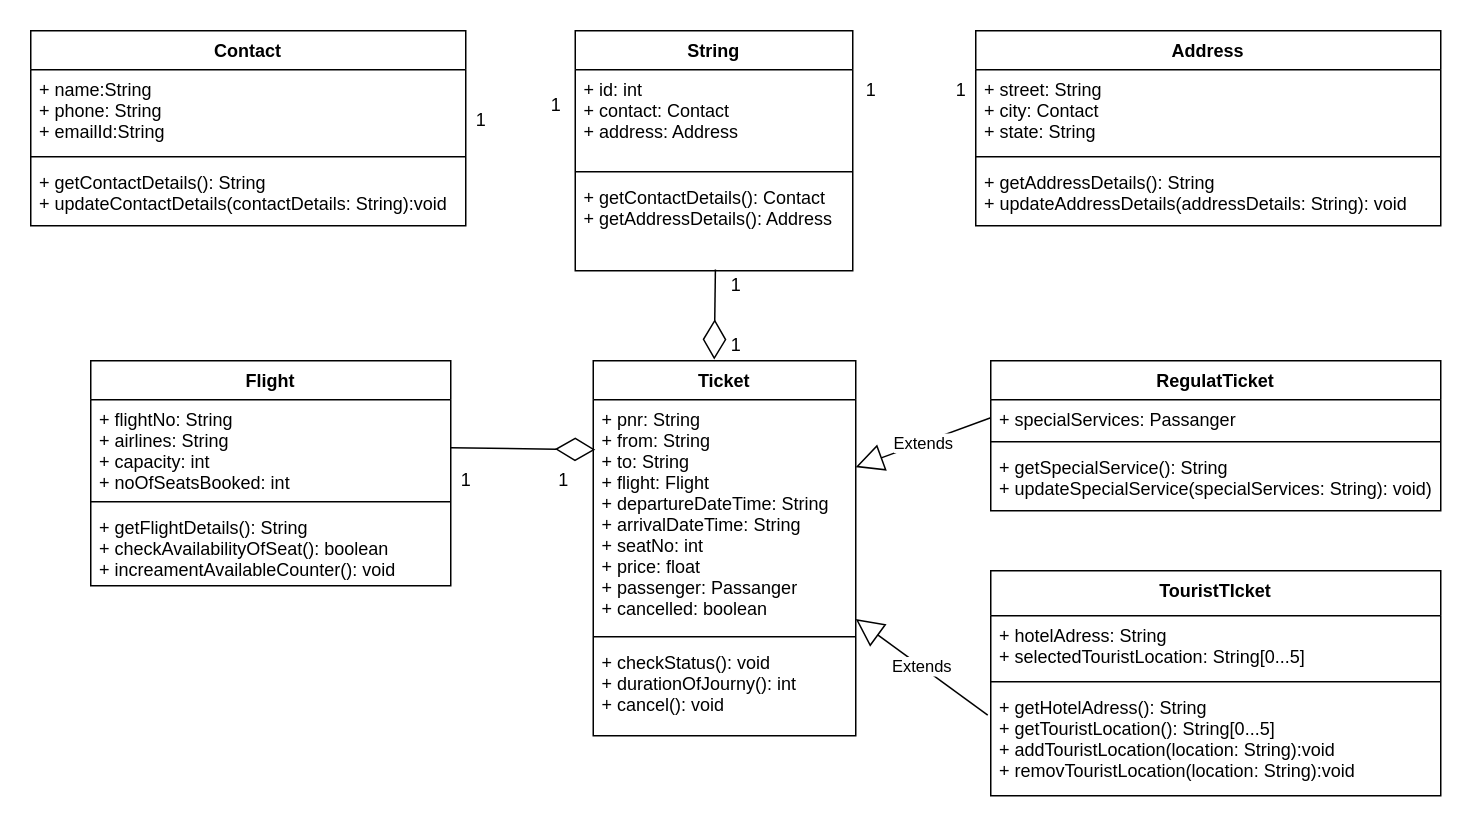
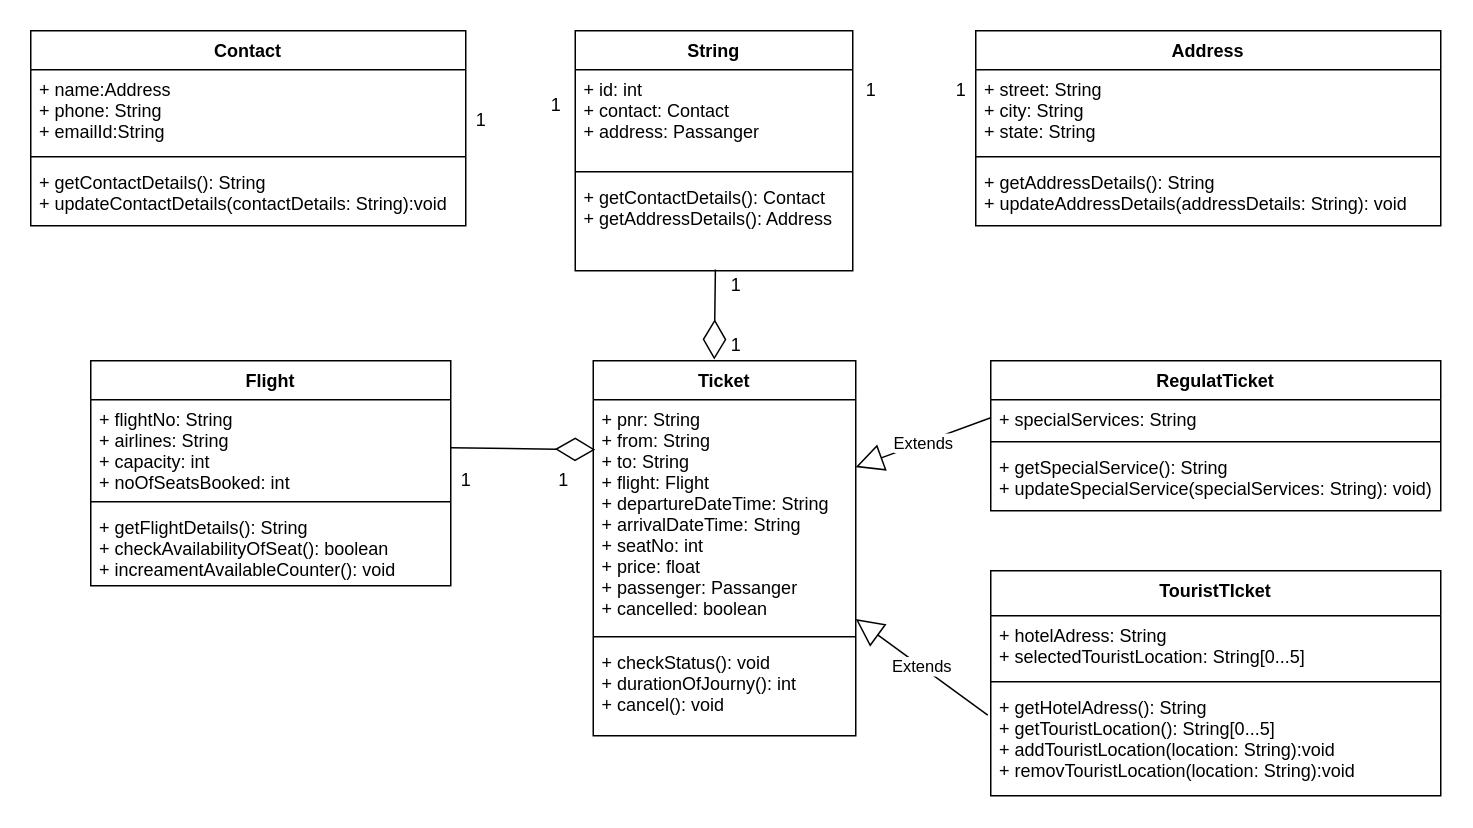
  <mxCell id="0" />
  <mxCell id="1" parent="0" />
  <mxCell id="2" value="Address" style="swimlane;fontStyle=1;align=center;verticalAlign=top;childLayout=stackLayout;horizontal=1;startSize=26;horizontalStack=0;resizeParent=1;resizeParentMax=0;resizeLast=0;collapsible=1;marginBottom=0;" parent="1" vertex="1"><mxGeometry x="650" y="20" width="310" height="130" as="geometry" /></mxCell>
- <mxCell id="3" value="+ street: String&#10;+ city: Contact&#10;+ state: String" style="text;strokeColor=none;fillColor=none;align=left;verticalAlign=top;spacingLeft=4;spacingRight=4;overflow=hidden;rotatable=0;points=[[0,0.5],[1,0.5]];portConstraint=eastwest;" parent="2" vertex="1"><mxGeometry y="26" width="310" height="54" as="geometry" /></mxCell>
+ <mxCell id="3" value="+ street: String&#10;+ city: String&#10;+ state: String" style="text;strokeColor=none;fillColor=none;align=left;verticalAlign=top;spacingLeft=4;spacingRight=4;overflow=hidden;rotatable=0;points=[[0,0.5],[1,0.5]];portConstraint=eastwest;" parent="2" vertex="1"><mxGeometry y="26" width="310" height="54" as="geometry" /></mxCell>
  <mxCell id="4" value="" style="line;strokeWidth=1;fillColor=none;align=left;verticalAlign=middle;spacingTop=-1;spacingLeft=3;spacingRight=3;rotatable=0;labelPosition=right;points=[];portConstraint=eastwest;" parent="2" vertex="1"><mxGeometry y="80" width="310" height="8" as="geometry" /></mxCell>
  <mxCell id="5" value="+ getAddressDetails(): String&#10;+ updateAddressDetails(addressDetails: String): void" style="text;strokeColor=none;fillColor=none;align=left;verticalAlign=top;spacingLeft=4;spacingRight=4;overflow=hidden;rotatable=0;points=[[0,0.5],[1,0.5]];portConstraint=eastwest;" parent="2" vertex="1"><mxGeometry y="88" width="310" height="42" as="geometry" /></mxCell>
  <mxCell id="6" value="String" style="swimlane;fontStyle=1;align=center;verticalAlign=top;childLayout=stackLayout;horizontal=1;startSize=26;horizontalStack=0;resizeParent=1;resizeParentMax=0;resizeLast=0;collapsible=1;marginBottom=0;" parent="1" vertex="1"><mxGeometry x="383" y="20" width="185" height="160" as="geometry" /></mxCell>
- <mxCell id="7" value="+ id: int&#10;+ contact: Contact&#10;+ address: Address&#10;" style="text;strokeColor=none;fillColor=none;align=left;verticalAlign=top;spacingLeft=4;spacingRight=4;overflow=hidden;rotatable=0;points=[[0,0.5],[1,0.5]];portConstraint=eastwest;" parent="6" vertex="1"><mxGeometry y="26" width="185" height="64" as="geometry" /></mxCell>
+ <mxCell id="7" value="+ id: int&#10;+ contact: Contact&#10;+ address: Passanger&#10;" style="text;strokeColor=none;fillColor=none;align=left;verticalAlign=top;spacingLeft=4;spacingRight=4;overflow=hidden;rotatable=0;points=[[0,0.5],[1,0.5]];portConstraint=eastwest;" parent="6" vertex="1"><mxGeometry y="26" width="185" height="64" as="geometry" /></mxCell>
  <mxCell id="8" value="" style="line;strokeWidth=1;fillColor=none;align=left;verticalAlign=middle;spacingTop=-1;spacingLeft=3;spacingRight=3;rotatable=0;labelPosition=right;points=[];portConstraint=eastwest;" parent="6" vertex="1"><mxGeometry y="90" width="185" height="8" as="geometry" /></mxCell>
  <mxCell id="9" value="+ getContactDetails(): Contact&#10;+ getAddressDetails(): Address" style="text;strokeColor=none;fillColor=none;align=left;verticalAlign=top;spacingLeft=4;spacingRight=4;overflow=hidden;rotatable=0;points=[[0,0.5],[1,0.5]];portConstraint=eastwest;" parent="6" vertex="1"><mxGeometry y="98" width="185" height="62" as="geometry" /></mxCell>
  <mxCell id="10" value="Flight" style="swimlane;fontStyle=1;align=center;verticalAlign=top;childLayout=stackLayout;horizontal=1;startSize=26;horizontalStack=0;resizeParent=1;resizeParentMax=0;resizeLast=0;collapsible=1;marginBottom=0;" parent="1" vertex="1"><mxGeometry x="60" y="240" width="240" height="150" as="geometry" /></mxCell>
  <mxCell id="11" value="+ flightNo: String&#10;+ airlines: String&#10;+ capacity: int&#10;+ noOfSeatsBooked: int&#10;" style="text;strokeColor=none;fillColor=none;align=left;verticalAlign=top;spacingLeft=4;spacingRight=4;overflow=hidden;rotatable=0;points=[[0,0.5],[1,0.5]];portConstraint=eastwest;" parent="10" vertex="1"><mxGeometry y="26" width="240" height="64" as="geometry" /></mxCell>
  <mxCell id="12" value="" style="line;strokeWidth=1;fillColor=none;align=left;verticalAlign=middle;spacingTop=-1;spacingLeft=3;spacingRight=3;rotatable=0;labelPosition=right;points=[];portConstraint=eastwest;" parent="10" vertex="1"><mxGeometry y="90" width="240" height="8" as="geometry" /></mxCell>
  <mxCell id="13" value="+ getFlightDetails(): String&#10;+ checkAvailabilityOfSeat(): boolean&#10;+ increamentAvailableCounter(): void" style="text;strokeColor=none;fillColor=none;align=left;verticalAlign=top;spacingLeft=4;spacingRight=4;overflow=hidden;rotatable=0;points=[[0,0.5],[1,0.5]];portConstraint=eastwest;" parent="10" vertex="1"><mxGeometry y="98" width="240" height="52" as="geometry" /></mxCell>
  <mxCell id="14" value="RegulatTicket" style="swimlane;fontStyle=1;align=center;verticalAlign=top;childLayout=stackLayout;horizontal=1;startSize=26;horizontalStack=0;resizeParent=1;resizeParentMax=0;resizeLast=0;collapsible=1;marginBottom=0;" parent="1" vertex="1"><mxGeometry x="660" y="240" width="300" height="100" as="geometry" /></mxCell>
- <mxCell id="15" value="+ specialServices: Passanger" style="text;strokeColor=none;fillColor=none;align=left;verticalAlign=top;spacingLeft=4;spacingRight=4;overflow=hidden;rotatable=0;points=[[0,0.5],[1,0.5]];portConstraint=eastwest;" parent="14" vertex="1"><mxGeometry y="26" width="300" height="24" as="geometry" /></mxCell>
+ <mxCell id="15" value="+ specialServices: String" style="text;strokeColor=none;fillColor=none;align=left;verticalAlign=top;spacingLeft=4;spacingRight=4;overflow=hidden;rotatable=0;points=[[0,0.5],[1,0.5]];portConstraint=eastwest;" parent="14" vertex="1"><mxGeometry y="26" width="300" height="24" as="geometry" /></mxCell>
  <mxCell id="16" value="" style="line;strokeWidth=1;fillColor=none;align=left;verticalAlign=middle;spacingTop=-1;spacingLeft=3;spacingRight=3;rotatable=0;labelPosition=right;points=[];portConstraint=eastwest;" parent="14" vertex="1"><mxGeometry y="50" width="300" height="8" as="geometry" /></mxCell>
  <mxCell id="17" value="+ getSpecialService(): String&#10;+ updateSpecialService(specialServices: String): void)" style="text;strokeColor=none;fillColor=none;align=left;verticalAlign=top;spacingLeft=4;spacingRight=4;overflow=hidden;rotatable=0;points=[[0,0.5],[1,0.5]];portConstraint=eastwest;" parent="14" vertex="1"><mxGeometry y="58" width="300" height="42" as="geometry" /></mxCell>
  <mxCell id="18" value="Ticket" style="swimlane;fontStyle=1;align=center;verticalAlign=top;childLayout=stackLayout;horizontal=1;startSize=26;horizontalStack=0;resizeParent=1;resizeParentMax=0;resizeLast=0;collapsible=1;marginBottom=0;" parent="1" vertex="1"><mxGeometry x="395" y="240" width="175" height="250" as="geometry" /></mxCell>
  <mxCell id="19" value="+ pnr: String&#10;+ from: String&#10;+ to: String&#10;+ flight: Flight&#10;+ departureDateTime: String&#10;+ arrivalDateTime: String&#10;+ seatNo: int&#10;+ price: float&#10;+ passenger: Passanger&#10;+ cancelled: boolean&#10;" style="text;strokeColor=none;fillColor=none;align=left;verticalAlign=top;spacingLeft=4;spacingRight=4;overflow=hidden;rotatable=0;points=[[0,0.5],[1,0.5]];portConstraint=eastwest;" parent="18" vertex="1"><mxGeometry y="26" width="175" height="154" as="geometry" /></mxCell>
  <mxCell id="20" value="" style="line;strokeWidth=1;fillColor=none;align=left;verticalAlign=middle;spacingTop=-1;spacingLeft=3;spacingRight=3;rotatable=0;labelPosition=right;points=[];portConstraint=eastwest;" parent="18" vertex="1"><mxGeometry y="180" width="175" height="8" as="geometry" /></mxCell>
  <mxCell id="21" value="+ checkStatus(): void&#10;+ durationOfJourny(): int&#10;+ cancel(): void" style="text;strokeColor=none;fillColor=none;align=left;verticalAlign=top;spacingLeft=4;spacingRight=4;overflow=hidden;rotatable=0;points=[[0,0.5],[1,0.5]];portConstraint=eastwest;" parent="18" vertex="1"><mxGeometry y="188" width="175" height="62" as="geometry" /></mxCell>
  <mxCell id="22" value="Contact" style="swimlane;fontStyle=1;align=center;verticalAlign=top;childLayout=stackLayout;horizontal=1;startSize=26;horizontalStack=0;resizeParent=1;resizeParentMax=0;resizeLast=0;collapsible=1;marginBottom=0;" parent="1" vertex="1"><mxGeometry x="20" y="20" width="290" height="130" as="geometry" /></mxCell>
- <mxCell id="23" value="+ name:String&#10;+ phone: String&#10;+ emailId:String" style="text;strokeColor=none;fillColor=none;align=left;verticalAlign=top;spacingLeft=4;spacingRight=4;overflow=hidden;rotatable=0;points=[[0,0.5],[1,0.5]];portConstraint=eastwest;" parent="22" vertex="1"><mxGeometry y="26" width="290" height="54" as="geometry" /></mxCell>
+ <mxCell id="23" value="+ name:Address&#10;+ phone: String&#10;+ emailId:String" style="text;strokeColor=none;fillColor=none;align=left;verticalAlign=top;spacingLeft=4;spacingRight=4;overflow=hidden;rotatable=0;points=[[0,0.5],[1,0.5]];portConstraint=eastwest;" parent="22" vertex="1"><mxGeometry y="26" width="290" height="54" as="geometry" /></mxCell>
  <mxCell id="24" value="" style="line;strokeWidth=1;fillColor=none;align=left;verticalAlign=middle;spacingTop=-1;spacingLeft=3;spacingRight=3;rotatable=0;labelPosition=right;points=[];portConstraint=eastwest;" parent="22" vertex="1"><mxGeometry y="80" width="290" height="8" as="geometry" /></mxCell>
  <mxCell id="25" value="+ getContactDetails(): String&#10;+ updateContactDetails(contactDetails: String):void&#10;&#10;" style="text;strokeColor=none;fillColor=none;align=left;verticalAlign=top;spacingLeft=4;spacingRight=4;overflow=hidden;rotatable=0;points=[[0,0.5],[1,0.5]];portConstraint=eastwest;" parent="22" vertex="1"><mxGeometry y="88" width="290" height="42" as="geometry" /></mxCell>
  <mxCell id="26" value="TouristTIcket" style="swimlane;fontStyle=1;align=center;verticalAlign=top;childLayout=stackLayout;horizontal=1;startSize=30;horizontalStack=0;resizeParent=1;resizeParentMax=0;resizeLast=0;collapsible=1;marginBottom=0;" parent="1" vertex="1"><mxGeometry x="660" y="380" width="300" height="150" as="geometry" /></mxCell>
  <mxCell id="27" value="+ hotelAdress: String&#10;+ selectedTouristLocation: String[0...5]" style="text;strokeColor=none;fillColor=none;align=left;verticalAlign=top;spacingLeft=4;spacingRight=4;overflow=hidden;rotatable=0;points=[[0,0.5],[1,0.5]];portConstraint=eastwest;" parent="26" vertex="1"><mxGeometry y="30" width="300" height="40" as="geometry" /></mxCell>
  <mxCell id="28" value="" style="line;strokeWidth=1;fillColor=none;align=left;verticalAlign=middle;spacingTop=-1;spacingLeft=3;spacingRight=3;rotatable=0;labelPosition=right;points=[];portConstraint=eastwest;" parent="26" vertex="1"><mxGeometry y="70" width="300" height="8" as="geometry" /></mxCell>
  <mxCell id="29" value="+ getHotelAdress(): String&#10;+ getTouristLocation(): String[0...5]  &#10;+ addTouristLocation(location: String):void&#10;+ removTouristLocation(location: String):void" style="text;strokeColor=none;fillColor=none;align=left;verticalAlign=top;spacingLeft=4;spacingRight=4;overflow=hidden;rotatable=0;points=[[0,0.5],[1,0.5]];portConstraint=eastwest;" parent="26" vertex="1"><mxGeometry y="78" width="300" height="72" as="geometry" /></mxCell>
  <mxCell id="30" value="" style="endArrow=diamondThin;endFill=0;endSize=24;html=1;exitX=1;exitY=0.5;exitDx=0;exitDy=0;entryX=0.008;entryY=0.216;entryDx=0;entryDy=0;entryPerimeter=0;" parent="1" source="11" target="19" edge="1"><mxGeometry width="160" relative="1" as="geometry"><mxPoint x="410" y="310" as="sourcePoint" /><mxPoint x="570" y="310" as="targetPoint" /></mxGeometry></mxCell>
  <mxCell id="31" value="" style="endArrow=diamondThin;endFill=0;endSize=24;html=1;exitX=0.505;exitY=0.987;exitDx=0;exitDy=0;exitPerimeter=0;entryX=0.461;entryY=-0.003;entryDx=0;entryDy=0;entryPerimeter=0;" parent="1" source="9" target="18" edge="1"><mxGeometry width="160" relative="1" as="geometry"><mxPoint x="410" y="310" as="sourcePoint" /><mxPoint x="570" y="310" as="targetPoint" /></mxGeometry></mxCell>
  <mxCell id="32" value="Extends" style="endArrow=block;endSize=16;endFill=0;html=1;exitX=-0.009;exitY=0.183;exitDx=0;exitDy=0;exitPerimeter=0;" parent="1" edge="1"><mxGeometry width="160" relative="1" as="geometry"><mxPoint x="658" y="476.176" as="sourcePoint" /><mxPoint x="570" y="412.161" as="targetPoint" /></mxGeometry></mxCell>
  <mxCell id="33" value="Extends" style="endArrow=block;endSize=16;endFill=0;html=1;exitX=0;exitY=0.5;exitDx=0;exitDy=0;" parent="1" source="15" target="19" edge="1"><mxGeometry width="160" relative="1" as="geometry"><mxPoint x="410" y="450" as="sourcePoint" /><mxPoint x="570" y="450" as="targetPoint" /></mxGeometry></mxCell>
  <mxCell id="34" value="1" style="text;html=1;align=center;verticalAlign=middle;resizable=0;points=[];autosize=1;" parent="1" vertex="1"><mxGeometry x="365" y="310" width="20" height="20" as="geometry" /></mxCell>
  <mxCell id="35" value="1" style="text;html=1;align=center;verticalAlign=middle;resizable=0;points=[];autosize=1;" parent="1" vertex="1"><mxGeometry x="300" y="310" width="20" height="20" as="geometry" /></mxCell>
  <mxCell id="36" value="1" style="text;html=1;align=center;verticalAlign=middle;resizable=0;points=[];autosize=1;" parent="1" vertex="1"><mxGeometry x="310" y="70" width="20" height="20" as="geometry" /></mxCell>
  <mxCell id="37" value="1" style="text;html=1;align=center;verticalAlign=middle;resizable=0;points=[];autosize=1;" parent="1" vertex="1"><mxGeometry x="360" y="60" width="20" height="20" as="geometry" /></mxCell>
  <mxCell id="38" value="1" style="text;html=1;align=center;verticalAlign=middle;resizable=0;points=[];autosize=1;" parent="1" vertex="1"><mxGeometry x="630" y="50" width="20" height="20" as="geometry" /></mxCell>
  <mxCell id="39" value="1" style="text;html=1;align=center;verticalAlign=middle;resizable=0;points=[];autosize=1;" parent="1" vertex="1"><mxGeometry x="570" y="50" width="20" height="20" as="geometry" /></mxCell>
  <mxCell id="40" value="1" style="text;html=1;align=center;verticalAlign=middle;resizable=0;points=[];autosize=1;" parent="1" vertex="1"><mxGeometry x="480" y="180" width="20" height="20" as="geometry" /></mxCell>
  <mxCell id="41" value="1" style="text;html=1;align=center;verticalAlign=middle;resizable=0;points=[];autosize=1;" parent="1" vertex="1"><mxGeometry x="480" y="220" width="20" height="20" as="geometry" /></mxCell>
